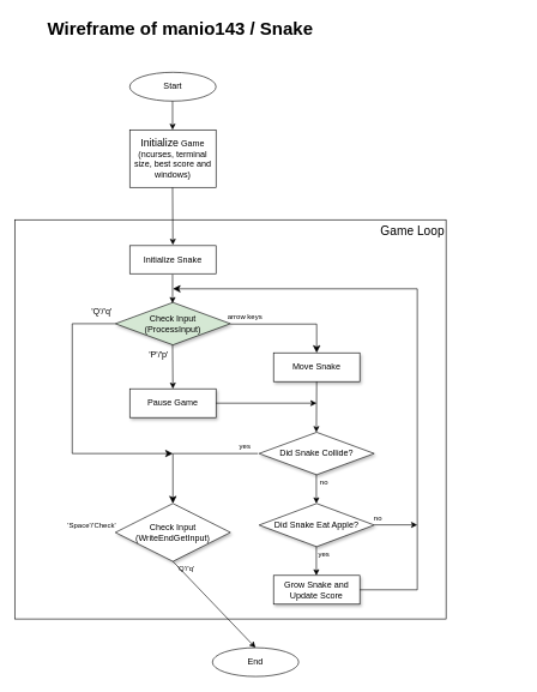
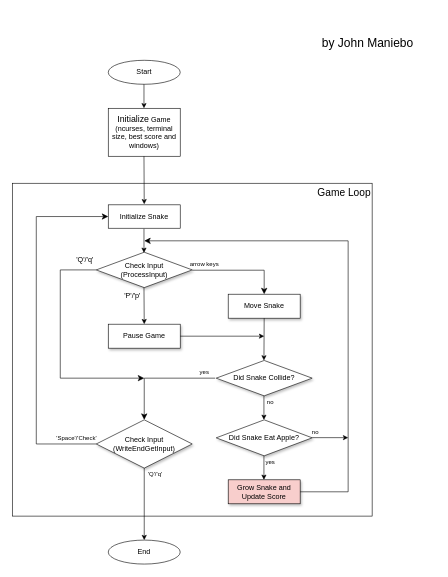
  <mxCell id="0" />
  <mxCell id="1" parent="0" />
  <mxCell id="2" value="Start" style="ellipse;whiteSpace=wrap;html=1;" parent="1" vertex="1"><mxGeometry x="180" y="100" width="120" height="40" as="geometry" /></mxCell>
  <mxCell id="3" value="&lt;div style=&quot;&quot;&gt;&lt;span style=&quot;background-color: transparent; color: light-dark(rgb(0, 0, 0), rgb(255, 255, 255));&quot;&gt;&lt;font style=&quot;font-size: 17px;&quot;&gt;Game Loop&lt;/font&gt;&lt;/span&gt;&lt;/div&gt;" style="rounded=0;whiteSpace=wrap;html=1;align=right;verticalAlign=top;" parent="1" vertex="1"><mxGeometry x="20" y="305" width="600" height="555" as="geometry" /></mxCell>
  <mxCell id="4" value="&lt;span style=&quot;font-size:11.0pt;line-height:107%;&lt;br/&gt;font-family:&amp;quot;Calibri&amp;quot;,sans-serif;mso-ascii-theme-font:minor-latin;mso-fareast-font-family:&lt;br/&gt;Calibri;mso-fareast-theme-font:minor-latin;mso-hansi-theme-font:minor-latin;&lt;br/&gt;mso-bidi-font-family:&amp;quot;Times New Roman&amp;quot;;mso-bidi-theme-font:minor-bidi;&lt;br/&gt;mso-ansi-language:EN-US;mso-fareast-language:EN-US;mso-bidi-language:AR-SA&quot;&gt;Initialize&lt;/span&gt;&amp;nbsp;&lt;span style=&quot;background-color: transparent; color: light-dark(rgb(0, 0, 0), rgb(255, 255, 255));&quot;&gt;Game (&lt;/span&gt;ncurses,&amp;nbsp;&lt;span style=&quot;background-color: transparent; color: light-dark(rgb(0, 0, 0), rgb(255, 255, 255));&quot;&gt;terminal size, best score and windows)&lt;/span&gt;" style="rounded=0;whiteSpace=wrap;html=1;" parent="1" vertex="1"><mxGeometry x="180" y="180" width="120" height="80" as="geometry" /></mxCell>
- <mxCell id="5" value="Check Input&lt;div&gt;(ProcessInput)&lt;/div&gt;" style="rhombus;whiteSpace=wrap;html=1;shadow=1;fillColor=#d5e8d4;" parent="1" vertex="1"><mxGeometry x="160" y="420" width="160" height="59" as="geometry" /></mxCell>
+ <mxCell id="5" value="Check Input&lt;div&gt;(ProcessInput)&lt;/div&gt;" style="rhombus;whiteSpace=wrap;html=1;shadow=1;" parent="1" vertex="1"><mxGeometry x="160" y="420" width="160" height="59" as="geometry" /></mxCell>
  <mxCell id="6" value="Move Snake" style="rounded=0;whiteSpace=wrap;html=1;shadow=1;" parent="1" vertex="1"><mxGeometry x="380" y="490" width="120" height="40" as="geometry" /></mxCell>
  <mxCell id="7" value="Did Snake Collide?" style="rhombus;whiteSpace=wrap;html=1;shadow=1;" parent="1" vertex="1"><mxGeometry x="360" y="600.5" width="160" height="59" as="geometry" /></mxCell>
  <mxCell id="8" value="Did Snake Eat Apple?" style="rhombus;whiteSpace=wrap;html=1;shadow=1;" parent="1" vertex="1"><mxGeometry x="360" y="699.5" width="160" height="60" as="geometry" /></mxCell>
- <mxCell id="9" value="Grow Snake and Update Score" style="rounded=0;whiteSpace=wrap;html=1;shadow=1;" parent="1" vertex="1"><mxGeometry x="380" y="799.5" width="120" height="40" as="geometry" /></mxCell>
- <mxCell id="10" value="End" style="ellipse;whiteSpace=wrap;html=1;" parent="1" vertex="1"><mxGeometry x="295" y="900" width="120" height="40" as="geometry" /></mxCell>
+ <mxCell id="9" value="Grow Snake and Update Score" style="rounded=0;whiteSpace=wrap;html=1;shadow=1;fillColor=#f8cecc;" parent="1" vertex="1"><mxGeometry x="380" y="799.5" width="120" height="40" as="geometry" /></mxCell>
+ <mxCell id="10" value="End" style="ellipse;whiteSpace=wrap;html=1;" parent="1" vertex="1"><mxGeometry x="180" y="900" width="120" height="40" as="geometry" /></mxCell>
  <mxCell id="11" value="&lt;div&gt;Initialize Snake&lt;/div&gt;" style="rounded=0;whiteSpace=wrap;html=1;" parent="1" vertex="1"><mxGeometry x="180" y="341" width="120" height="39" as="geometry" /></mxCell>
  <mxCell id="12" value="" style="endArrow=classic;html=1;rounded=0;" parent="1" edge="1"><mxGeometry width="50" height="50" relative="1" as="geometry"><mxPoint x="239.58" y="140" as="sourcePoint" /><mxPoint x="239.58" y="180" as="targetPoint" /></mxGeometry></mxCell>
  <mxCell id="13" value="" style="endArrow=classic;html=1;rounded=0;" parent="1" edge="1"><mxGeometry width="50" height="50" relative="1" as="geometry"><mxPoint x="239.58" y="260" as="sourcePoint" /><mxPoint x="240" y="340" as="targetPoint" /></mxGeometry></mxCell>
  <mxCell id="14" value="" style="endArrow=classic;html=1;rounded=0;" parent="1" edge="1"><mxGeometry width="50" height="50" relative="1" as="geometry"><mxPoint x="239.58" y="381" as="sourcePoint" /><mxPoint x="239.58" y="421" as="targetPoint" /></mxGeometry></mxCell>
  <mxCell id="15" value="" style="endArrow=classic;html=1;rounded=0;" parent="1" edge="1"><mxGeometry width="50" height="50" relative="1" as="geometry"><mxPoint x="440" y="530" as="sourcePoint" /><mxPoint x="439.58" y="600.5" as="targetPoint" /></mxGeometry></mxCell>
  <mxCell id="16" value="" style="endArrow=classic;html=1;rounded=0;" parent="1" edge="1"><mxGeometry width="50" height="50" relative="1" as="geometry"><mxPoint x="439.58" y="659.5" as="sourcePoint" /><mxPoint x="439.58" y="699.5" as="targetPoint" /></mxGeometry></mxCell>
  <mxCell id="17" value="" style="endArrow=classic;html=1;rounded=0;" parent="1" edge="1"><mxGeometry width="50" height="50" relative="1" as="geometry"><mxPoint x="439.58" y="759.5" as="sourcePoint" /><mxPoint x="439.58" y="799.5" as="targetPoint" /></mxGeometry></mxCell>
  <mxCell id="18" value="&lt;span style=&quot;font-weight: normal;&quot;&gt;&lt;font style=&quot;font-size: 10px;&quot;&gt;no&lt;/font&gt;&lt;/span&gt;" style="text;strokeColor=none;fillColor=none;html=1;fontSize=24;fontStyle=1;verticalAlign=middle;align=center;" parent="1" vertex="1"><mxGeometry x="440" y="659.5" width="20" height="10" as="geometry" /></mxCell>
  <mxCell id="19" value="&lt;span style=&quot;font-weight: normal;&quot;&gt;&lt;font style=&quot;font-size: 10px;&quot;&gt;yes&lt;/font&gt;&lt;/span&gt;" style="text;strokeColor=none;fillColor=none;html=1;fontSize=24;fontStyle=1;verticalAlign=middle;align=center;" parent="1" vertex="1"><mxGeometry x="440" y="759.5" width="20" height="10" as="geometry" /></mxCell>
  <mxCell id="20" value="" style="edgeStyle=elbowEdgeStyle;elbow=horizontal;endArrow=classic;html=1;curved=0;rounded=0;endSize=8;startSize=8;exitX=1;exitY=0.5;exitDx=0;exitDy=0;" parent="1" source="9" edge="1"><mxGeometry width="50" height="50" relative="1" as="geometry"><mxPoint x="440" y="870.5" as="sourcePoint" /><mxPoint x="240" y="401" as="targetPoint" /><Array as="points"><mxPoint x="580" y="610.5" /></Array></mxGeometry></mxCell>
  <mxCell id="21" value="" style="endArrow=classic;html=1;rounded=0;" parent="1" edge="1"><mxGeometry width="50" height="50" relative="1" as="geometry"><mxPoint x="520" y="729.2" as="sourcePoint" /><mxPoint x="580" y="729.2" as="targetPoint" /></mxGeometry></mxCell>
  <mxCell id="22" value="&lt;span style=&quot;font-weight: normal;&quot;&gt;&lt;font style=&quot;font-size: 10px;&quot;&gt;no&lt;/font&gt;&lt;/span&gt;" style="text;strokeColor=none;fillColor=none;html=1;fontSize=24;fontStyle=1;verticalAlign=middle;align=center;" parent="1" vertex="1"><mxGeometry x="515" y="709.5" width="20" height="10" as="geometry" /></mxCell>
  <mxCell id="23" value="Check Input&lt;div&gt;(WriteEndGetInput)&lt;/div&gt;" style="rhombus;whiteSpace=wrap;html=1;shadow=1;" parent="1" vertex="1"><mxGeometry x="160" y="699.5" width="160" height="80.5" as="geometry" /></mxCell>
  <mxCell id="24" value="" style="endArrow=classic;html=1;rounded=0;entryX=0.5;entryY=0;entryDx=0;entryDy=0;" parent="1" target="10" edge="1"><mxGeometry width="50" height="50" relative="1" as="geometry"><mxPoint x="240" y="780" as="sourcePoint" /><mxPoint x="240" y="820" as="targetPoint" /></mxGeometry></mxCell>
  <mxCell id="25" value="&lt;span style=&quot;font-weight: normal;&quot;&gt;&lt;font style=&quot;font-size: 10px;&quot;&gt;'Q'/'q'&lt;/font&gt;&lt;/span&gt;" style="text;strokeColor=none;fillColor=none;html=1;fontSize=24;fontStyle=1;verticalAlign=middle;align=center;" parent="1" vertex="1"><mxGeometry x="248.42" y="780" width="20" height="10" as="geometry" /></mxCell>
+ <mxCell id="26" value="" style="edgeStyle=elbowEdgeStyle;elbow=horizontal;endArrow=classic;html=1;curved=0;rounded=0;endSize=8;startSize=8;exitX=0;exitY=0.5;exitDx=0;exitDy=0;entryX=0;entryY=0.5;entryDx=0;entryDy=0;" parent="1" source="23" target="11" edge="1"><mxGeometry width="50" height="50" relative="1" as="geometry"><mxPoint x="-20" y="869.5" as="sourcePoint" /><mxPoint x="60" y="420" as="targetPoint" /><Array as="points"><mxPoint x="60" y="550" /></Array></mxGeometry></mxCell>
  <mxCell id="27" value="&lt;span style=&quot;font-weight: normal;&quot;&gt;&lt;font style=&quot;font-size: 10px;&quot;&gt;'Space'/'Check'&lt;/font&gt;&lt;/span&gt;" style="text;strokeColor=none;fillColor=none;html=1;fontSize=24;fontStyle=1;verticalAlign=middle;align=center;" parent="1" vertex="1"><mxGeometry x="117" y="719.5" width="20" height="10" as="geometry" /></mxCell>
  <mxCell id="28" value="&lt;span style=&quot;font-size: 10px; font-weight: 400;&quot;&gt;arrow keys&lt;/span&gt;" style="text;strokeColor=none;fillColor=none;html=1;fontSize=24;fontStyle=1;verticalAlign=middle;align=center;" parent="1" vertex="1"><mxGeometry x="330" y="430" width="20" height="10" as="geometry" /></mxCell>
  <mxCell id="29" value="&lt;span style=&quot;font-weight: normal;&quot;&gt;&lt;font style=&quot;font-size: 10px;&quot;&gt;yes&lt;/font&gt;&lt;/span&gt;" style="text;strokeColor=none;fillColor=none;html=1;fontSize=24;fontStyle=1;verticalAlign=middle;align=center;" parent="1" vertex="1"><mxGeometry x="330" y="610" width="20" height="10" as="geometry" /></mxCell>
  <mxCell id="30" value="" style="edgeStyle=segmentEdgeStyle;endArrow=classic;html=1;curved=0;rounded=0;endSize=8;startSize=8;entryX=0.5;entryY=0;entryDx=0;entryDy=0;" parent="1" target="6" edge="1"><mxGeometry width="50" height="50" relative="1" as="geometry"><mxPoint x="320" y="450" as="sourcePoint" /><mxPoint x="440" y="480" as="targetPoint" /></mxGeometry></mxCell>
  <mxCell id="31" value="" style="edgeStyle=segmentEdgeStyle;endArrow=classic;html=1;curved=0;rounded=0;endSize=8;startSize=8;entryX=0.5;entryY=0;entryDx=0;entryDy=0;" parent="1" target="23" edge="1"><mxGeometry width="50" height="50" relative="1" as="geometry"><mxPoint x="358.42" y="630" as="sourcePoint" /><mxPoint x="300.04" y="680" as="targetPoint" /></mxGeometry></mxCell>
  <mxCell id="32" value="'P'/'p'" style="text;whiteSpace=wrap;" parent="1" vertex="1"><mxGeometry x="205" y="479" width="35" height="21" as="geometry" /></mxCell>
  <mxCell id="33" value="Pause Game" style="rounded=0;whiteSpace=wrap;html=1;shadow=1;" parent="1" vertex="1"><mxGeometry x="180" y="540" width="120" height="40" as="geometry" /></mxCell>
  <mxCell id="34" value="" style="endArrow=classic;html=1;rounded=0;" parent="1" edge="1"><mxGeometry width="50" height="50" relative="1" as="geometry"><mxPoint x="239.57" y="479" as="sourcePoint" /><mxPoint x="240" y="540" as="targetPoint" /></mxGeometry></mxCell>
  <mxCell id="35" value="" style="endArrow=classic;html=1;rounded=0;exitX=1;exitY=0.5;exitDx=0;exitDy=0;" parent="1" source="33" edge="1"><mxGeometry width="50" height="50" relative="1" as="geometry"><mxPoint x="310" y="560.07" as="sourcePoint" /><mxPoint x="440" y="560" as="targetPoint" /></mxGeometry></mxCell>
  <mxCell id="36" value="'Q'/'q'" style="text;whiteSpace=wrap;" parent="1" vertex="1"><mxGeometry x="125" y="419" width="35" height="21" as="geometry" /></mxCell>
  <mxCell id="37" value="" style="edgeStyle=elbowEdgeStyle;elbow=horizontal;endArrow=classic;html=1;curved=0;rounded=0;endSize=8;startSize=8;exitX=0;exitY=0.5;exitDx=0;exitDy=0;" parent="1" source="5" edge="1"><mxGeometry width="50" height="50" relative="1" as="geometry"><mxPoint x="40" y="485" as="sourcePoint" /><mxPoint x="240" y="630" as="targetPoint" /><Array as="points"><mxPoint x="100" y="540" /></Array></mxGeometry></mxCell>
- <mxCell id="38" value="&lt;font style=&quot;font-size: 25px;&quot;&gt;Wireframe of manio143 / Snake&lt;/font&gt;" style="text;strokeColor=none;fillColor=none;html=1;fontSize=24;fontStyle=1;verticalAlign=middle;align=center;" parent="1" vertex="1"><mxGeometry x="75" y="20" width="350" height="40" as="geometry" /></mxCell>
+ <mxCell id="39" value="&lt;span style=&quot;font-weight: normal;&quot;&gt;&lt;font style=&quot;font-size: 20px;&quot;&gt;by John Maniebo&amp;nbsp;&lt;/font&gt;&lt;/span&gt;" style="text;strokeColor=none;fillColor=none;html=1;fontSize=24;fontStyle=1;verticalAlign=middle;align=center;" parent="1" vertex="1"><mxGeometry x="505" y="50" width="220" height="40" as="geometry" /></mxCell>
